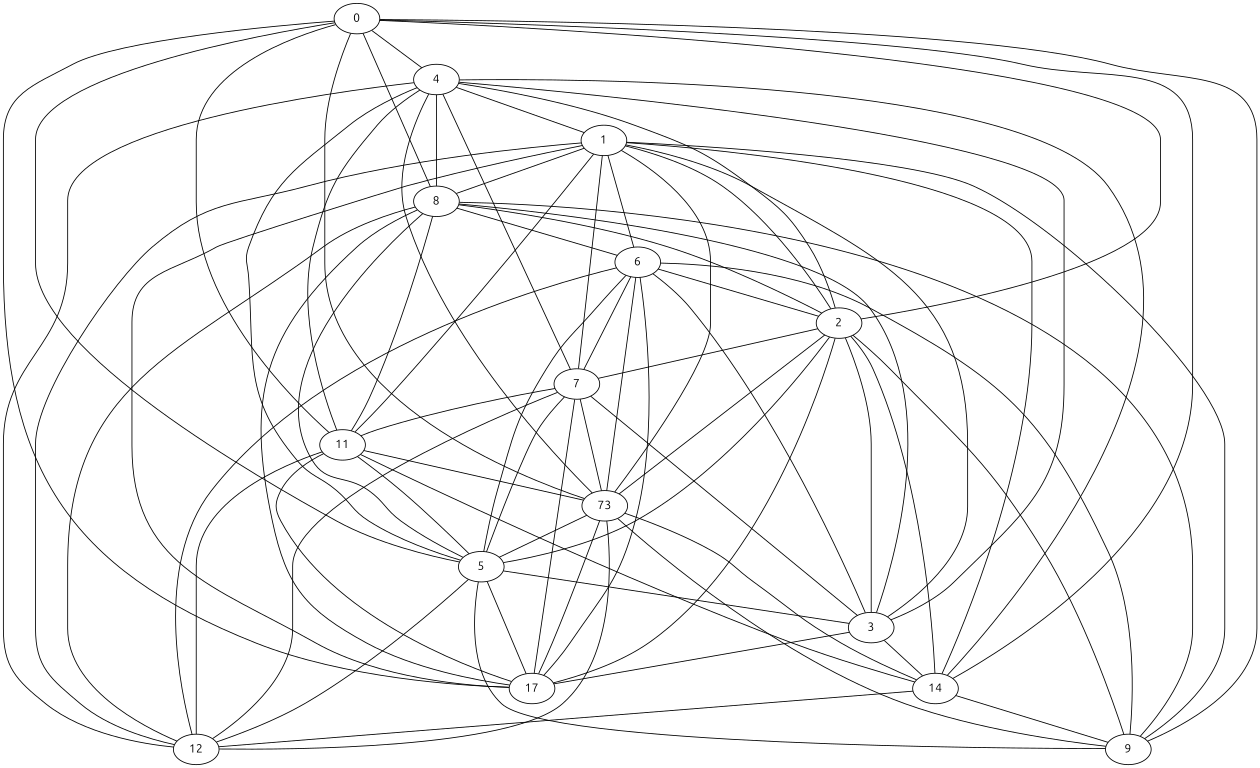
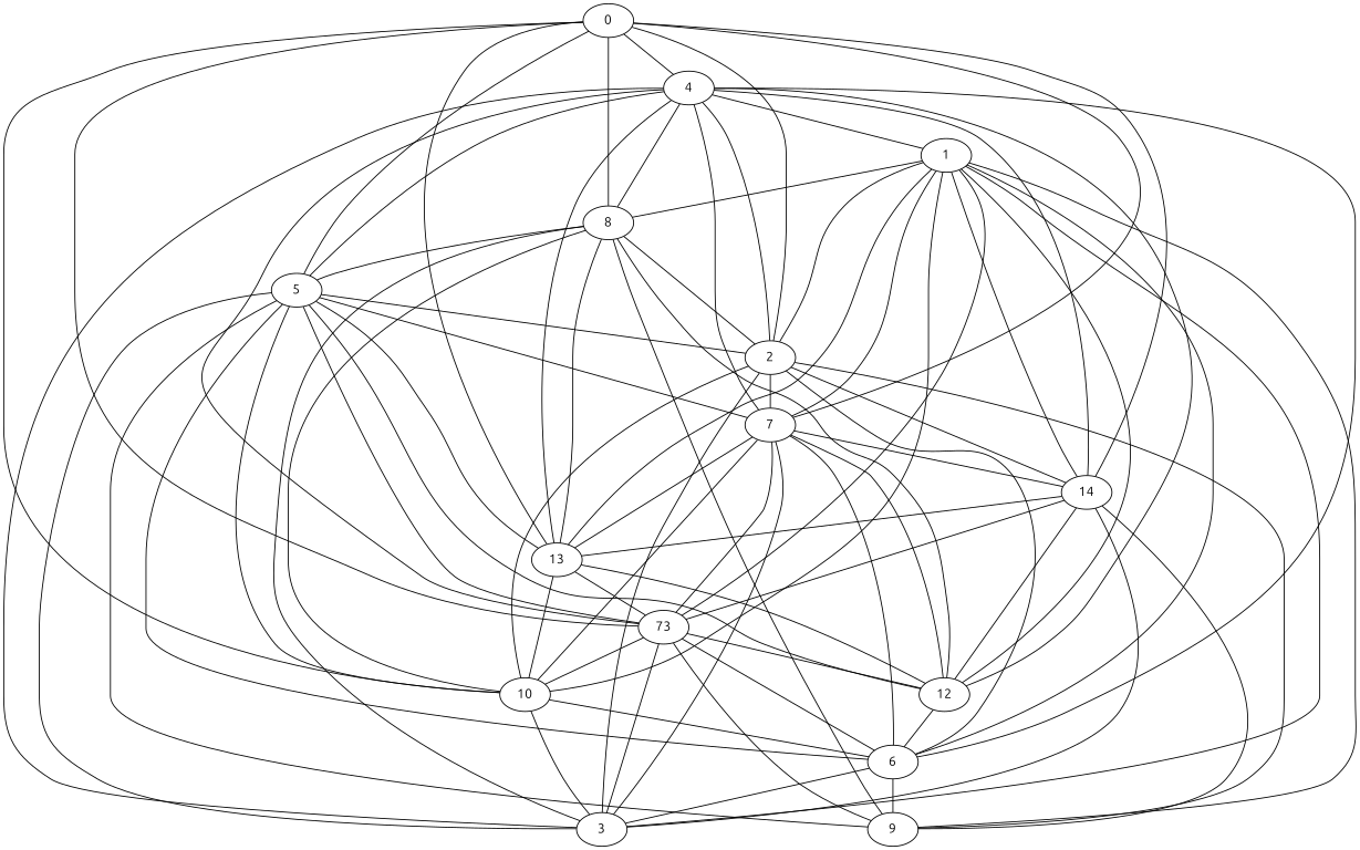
  graph {
    fontname=Ubuntu
    node [fontname=Ubuntu]
    edge [fontname=Ubuntu]
    0
    4
    1
    8
    n5 [label=73]
    12
    5
    6
    3
    7
    9
-   10 [label=17]
-   11
+   10
+   11 [label=13]
    14
    2
    0 -- 4
    4 -- 1
    4 -- 8
    4 -- n5
    4 -- 12
    4 -- 5
-   8 -- 6
+   4 -- 6
    1 -- 8
    1 -- n5
    1 -- 3
    1 -- 7
    1 -- 9
    1 -- 10
    1 -- 11
    8 -- 0
    8 -- 12
    8 -- 5
    n5 -- 0
    n5 -- 12
    n5 -- 5
    n5 -- 6
    n5 -- 9
    n5 -- 10
    n5 -- 14
    12 -- 1
    12 -- 6
    12 -- 7
    12 -- 11
    5 -- 0
    5 -- 12
    5 -- 3
    5 -- 7
    5 -- 9
    5 -- 2
    6 -- 1
    6 -- 5
    6 -- 3
    6 -- 9
    6 -- 2
    3 -- 4
    3 -- 8
    3 -- 10
    3 -- 14
    7 -- 4
    7 -- n5
    7 -- 6
    7 -- 3
    7 -- 10
    7 -- 11
-   9 -- 0
+   7 -- 14
+   7 -- 0
    9 -- 8
    10 -- 0
    10 -- 8
    10 -- 5
    10 -- 6
    10 -- 11
    10 -- 2
    11 -- 0
    11 -- 4
    11 -- 8
    11 -- n5
    11 -- 5
    14 -- 0
    14 -- 4
    14 -- 1
    14 -- 12
    14 -- 9
    14 -- 11
    14 -- 2
    2 -- 0
    2 -- 4
    2 -- 1
    2 -- 8
-   2 -- n5
+   3 -- n5
    2 -- 3
    2 -- 7
    2 -- 9
  }
